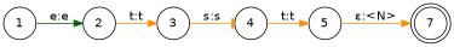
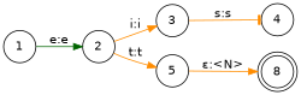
  digraph {
    fontsize=14
    nodesep=0.250000
    rankdir=LR
    ranksep=0.400000
    node [fontname=Helvetica fontsize=14 shape=circle style=solid]
    edge [arrowhead=normal color=darkorange fontname=Helvetica fontsize=14]
    n1 [label=1]
    n2 [label=2]
    n3 [label=3]
    n4 [label=4]
    n5 [label=5]
-   n6 [label=7 shape=doublecircle]
+   n6 [label=8 shape=doublecircle]
    n1 -> n2 [color=darkgreen label="e:e"]
-   n2 -> n3 [label="t:t"]
+   n2 -> n3 [label="i:i"]
    n3 -> n4 [arrowhead=tee label="s:s"]
-   n4 -> n5 [label="t:t"]
+   n2 -> n5 [label="t:t"]
    n5 -> n6 [label="ε:<N>"]
  }
